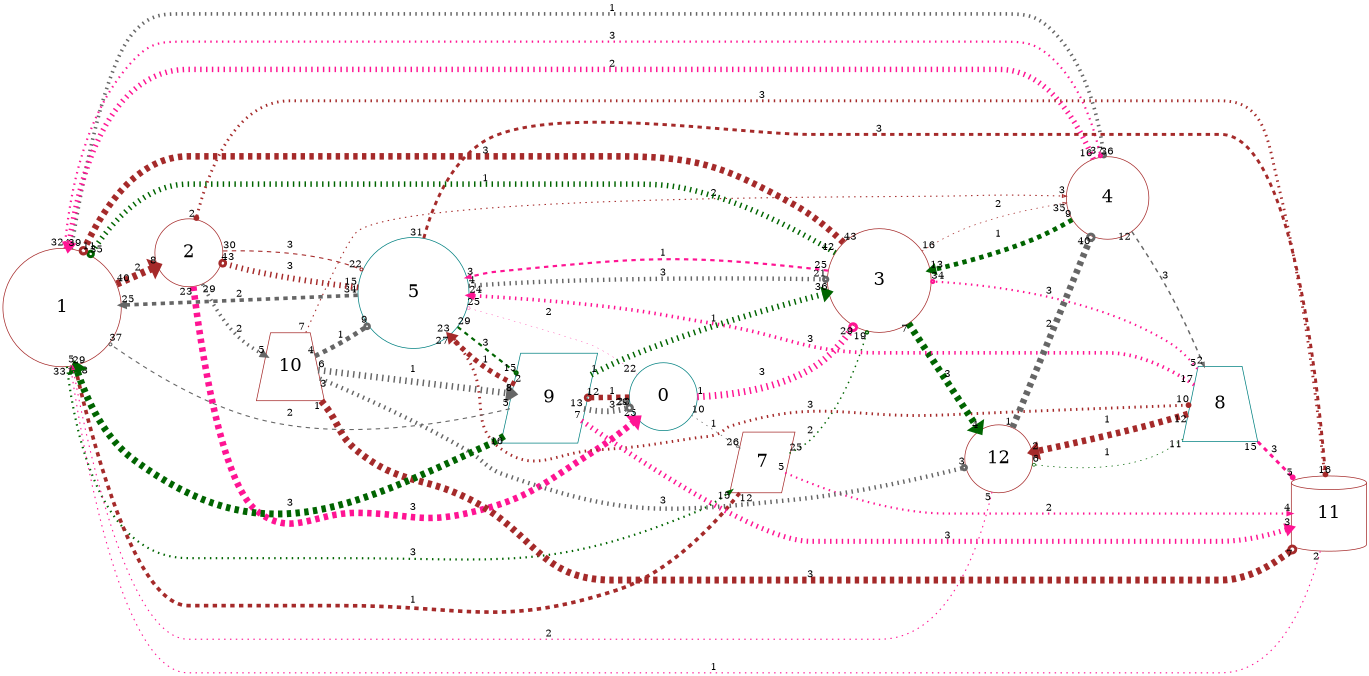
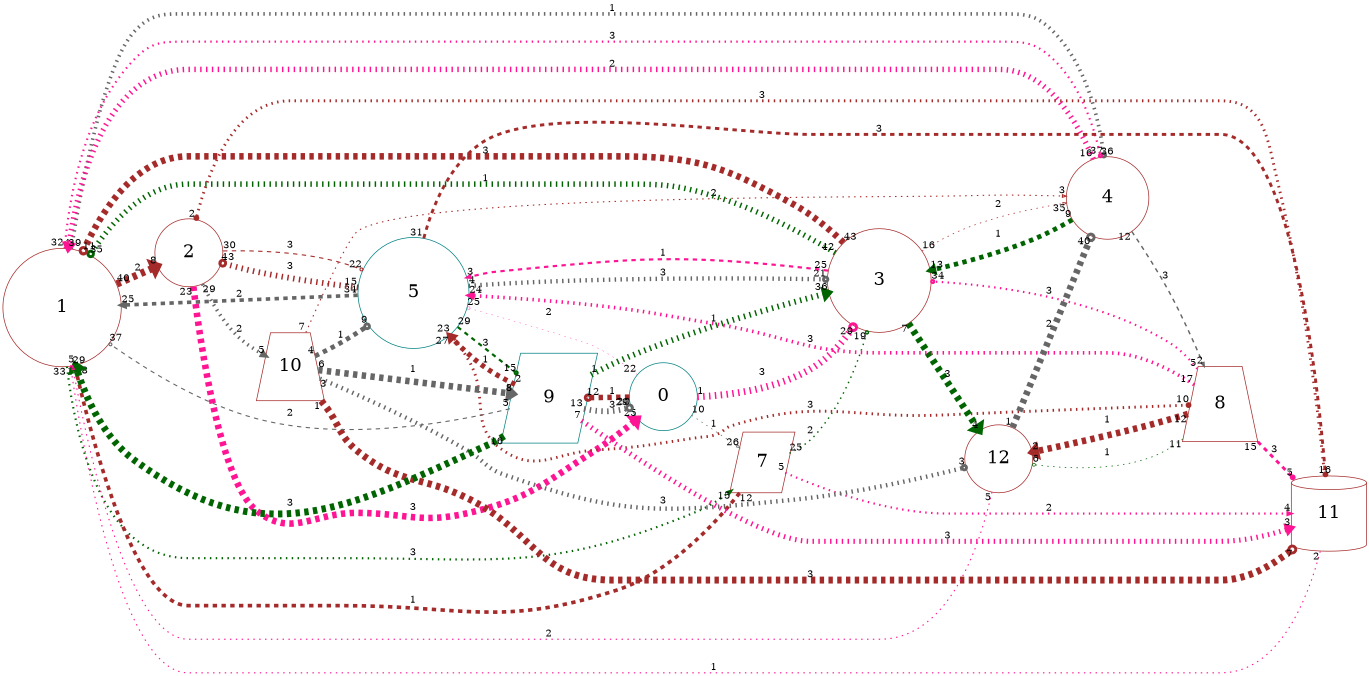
  digraph {
    rankdir=LR
    scale=1
    splines=spline
    node [color=brown fontsize=25 shape=ellipse]
    edge [arrowhead=odot arrowsize=0.5 capacity=3 color=brown from_pd=4 headlabel=3 penwidth=3.0 pt=15 splines=true style=dotted taillabel=5 to_pd=2]
    n1 [height=2.25 label=1 width=2.25]
    n2 [height=1.2955 label=2 width=1.2955]
    n3 [height=1.5682 label=4 width=1.5682]
    n4 [height=1.1591 label=7 shape=parallelogram width=1.1591]
    n5 [color=teal height=2.1136 label=5 width=2.1136]
    n6 [color=teal height=1.2955 label=0 width=1.2955]
    n7 [height=1.2955 label=10 shape=trapezium width=1.2955]
    n8 [height=1.9773 label=3 width=1.9773]
-   n9 [color=teal height=1.4318 label=8 shape=trapezium width=1.4318]
+   n9 [height=1.4318 label=8 shape=trapezium width=1.4318]
    n10 [height=1.4318 label=11 shape=cylinder width=1.4318]
    n11 [color=teal height=1.7045 label=9 shape=parallelogram width=1.7045]
    n12 [height=1.2955 label=12 width=1.2955]
    n1 -> n2 [arrowhead=onormal capacity=2 from_pd=39 headlabel=8 label=2 penwidth=10.0 pt=1 style=dashed taillabel=40 to_pd=7]
    n1 -> n3 [capacity=1 color=gray40 from_pd=3 headlabel=37 label=1 penwidth=5.0 pt=11 taillabel=4 to_pd=36]
    n1 -> n3 [color=deeppink from_pd=31 headlabel=36 label=3 taillabel=32 to_pd=35]
    n1 -> n4 [arrowhead=onormal color=darkgreen from_pd=32 headlabel=15 label=3 taillabel=33 to_pd=14]
    n2 -> n5 [from_pd=29 headlabel=22 label=3 penwidth=1.5 pt=18 style=dashed taillabel=30 to_pd=21]
    n2 -> n6 [arrowhead=onormal color=deeppink from_pd=22 headlabel=25 label=3 penwidth=9.0 pt=3 style=dashed taillabel=23 to_pd=24]
    n2 -> n7 [arrowhead=onormal capacity=2 color=gray40 from_pd=28 headlabel=5 label=2 penwidth=5.0 pt=11 taillabel=29 to_pd=4]
    n3 -> n1 [arrowhead=onormal capacity=2 color=deeppink from_pd=15 headlabel=39 label=2 penwidth=7.5 pt=6 taillabel=16 to_pd=38]
    n3 -> n8 [arrowhead=onormal capacity=1 color=darkgreen from_pd=8 headlabel=13 label=1 penwidth=6.5 pt=8 style=dashed taillabel=9 to_pd=12]
    n3 -> n9 [arrowhead=onormal color=gray40 from_pd=11 headlabel=2 label=3 penwidth=2.0 pt=17 style=dashed taillabel=12 to_pd=1]
    n4 -> n1 [capacity=1 from_pd=11 headlabel=48 label=1 penwidth=5.0 pt=11 style=dashed taillabel=12 to_pd=47]
    n4 -> n8 [capacity=2 color=darkgreen from_pd=24 headlabel=19 label=2 penwidth=2.0 pt=17 taillabel=25 to_pd=18]
    n4 -> n10 [arrowhead=onormal capacity=2 color=deeppink headlabel=4 label=2 to_pd=3]
    n5 -> n1 [arrowhead=onormal capacity=2 color=gray40 from_pd=33 headlabel=25 label=2 penwidth=5.0 pt=11 style=dashed taillabel=34 to_pd=24]
    n5 -> n2 [from_pd=14 headlabel=43 label=3 penwidth=8.0 pt=5 taillabel=15 to_pd=42]
    n5 -> n8 [color=gray40 from_pd=3 headlabel=21 label=3 penwidth=6.0 pt=9 taillabel=4 to_pd=20]
    n5 -> n9 [from_pd=22 headlabel=10 label=3 penwidth=4.0 pt=13 taillabel=23 to_pd=9]
    n5 -> n10 [from_pd=30 headlabel=1 label=3 penwidth=4.0 pt=13 style=dashed taillabel=31 to_pd=0]
    n5 -> n11 [color=darkgreen from_pd=28 headlabel=15 label=3 style=dashed taillabel=29 to_pd=14]
    n6 -> n4 [arrowhead=onormal capacity=1 color=gray40 from_pd=9 headlabel=26 label=1 penwidth=1.0 pt=19 taillabel=10 to_pd=25]
    n6 -> n5 [capacity=2 color=deeppink from_pd=21 headlabel=25 label=2 penwidth=0.5 pt=20 taillabel=22 to_pd=24]
    n6 -> n8 [color=deeppink from_pd=0 headlabel=29 label=3 penwidth=9.5 pt=2 taillabel=1 to_pd=28]
    n6 -> n11 [capacity=1 from_pd=28 headlabel=12 label=1 penwidth=7.5 pt=6 style=dashed taillabel=29 to_pd=11]
    n7 -> n3 [arrowhead=onormal capacity=2 from_pd=6 label=2 penwidth=1.5 pt=18 taillabel=7]
    n7 -> n5 [capacity=1 color=gray40 from_pd=3 headlabel=9 label=1 penwidth=6.5 pt=8 style=dashed taillabel=4 to_pd=8]
    n7 -> n10 [from_pd=0 headlabel=7 label=3 penwidth=9.5 pt=2 style=dashed taillabel=1 to_pd=6]
-   n7 -> n11 [arrowhead=onormal capacity=1 color=gray40 from_pd=5 headlabel=8 label=1 penwidth=9.0 pt=3 taillabel=6 to_pd=7]
+   n7 -> n11 [arrowhead=onormal capacity=1 color=gray40 from_pd=5 headlabel=8 label=1 penwidth=9.0 pt=3 style=dashed taillabel=6 to_pd=7]
    n7 -> n12 [color=gray40 from_pd=2 label=3 penwidth=6.0 pt=9 taillabel=3]
    n8 -> n1 [capacity=1 color=darkgreen from_pd=41 headlabel=35 label=1 penwidth=7.5 pt=6 taillabel=42 to_pd=34]
    n8 -> n1 [from_pd=42 headlabel=11 label=3 penwidth=9.0 pt=3 style=dashed taillabel=43 to_pd=10]
    n8 -> n3 [arrowhead=onormal capacity=2 from_pd=15 headlabel=35 label=2 penwidth=1.0 pt=19 taillabel=16 to_pd=34]
    n8 -> n5 [arrowhead=onormal capacity=1 color=deeppink from_pd=24 label=1 style=dashed taillabel=25]
    n8 -> n12 [arrowhead=onormal color=darkgreen from_pd=6 headlabel=4 label=3 penwidth=9.5 pt=2 style=dashed taillabel=7 to_pd=3]
    n9 -> n5 [arrowhead=onormal color=deeppink from_pd=16 headlabel=24 label=3 penwidth=5.0 pt=11 taillabel=17 to_pd=23]
    n9 -> n8 [color=deeppink headlabel=34 label=3 to_pd=33]
    n9 -> n10 [color=deeppink from_pd=14 headlabel=5 label=3 penwidth=4.0 pt=13 style=dashed taillabel=15 to_pd=4]
    n9 -> n12 [arrowhead=onormal capacity=1 from_pd=11 headlabel=2 label=1 penwidth=9.0 pt=3 style=dashed taillabel=12 to_pd=1]
    n9 -> n12 [capacity=1 color=darkgreen from_pd=10 headlabel=6 label=1 penwidth=1.0 pt=19 taillabel=11 to_pd=5]
    n10 -> n1 [arrowhead=onormal capacity=1 color=deeppink from_pd=1 headlabel=1 label=1 penwidth=1.5 pt=18 taillabel=2 to_pd=0]
    n10 -> n2 [from_pd=5 headlabel=2 label=3 penwidth=4.0 pt=13 taillabel=6 to_pd=1]
    n11 -> n1 [arrowhead=onormal color=darkgreen from_pd=15 headlabel=5 label=3 penwidth=9.5 pt=2 style=dashed taillabel=16 to_pd=4]
    n11 -> n1 [capacity=2 color=gray40 headlabel=37 label=2 penwidth=1.5 pt=18 style=dashed to_pd=36]
    n11 -> n5 [arrowhead=onormal capacity=1 from_pd=1 headlabel=27 label=1 penwidth=7.0 pt=7 style=dashed taillabel=2 to_pd=26]
    n11 -> n6 [color=gray40 from_pd=12 headlabel=20 label=3 penwidth=8.0 pt=5 taillabel=13 to_pd=19]
    n11 -> n8 [arrowhead=onormal capacity=1 color=darkgreen from_pd=0 headlabel=36 label=1 penwidth=8.0 pt=5 taillabel=1 to_pd=35]
    n11 -> n10 [arrowhead=onormal color=deeppink from_pd=6 label=3 penwidth=7.0 pt=7 taillabel=7]
    n12 -> n1 [arrowhead=onormal capacity=2 color=deeppink headlabel=29 label=2 penwidth=1.5 pt=18 to_pd=28]
    n12 -> n3 [capacity=2 color=gray40 from_pd=0 headlabel=40 label=2 penwidth=9.0 pt=3 style=dashed taillabel=1 to_pd=39]
  }
